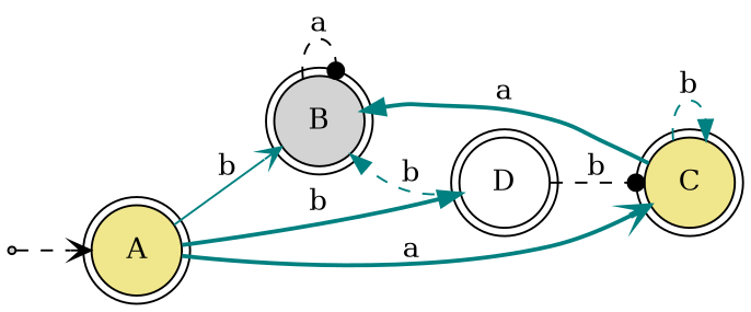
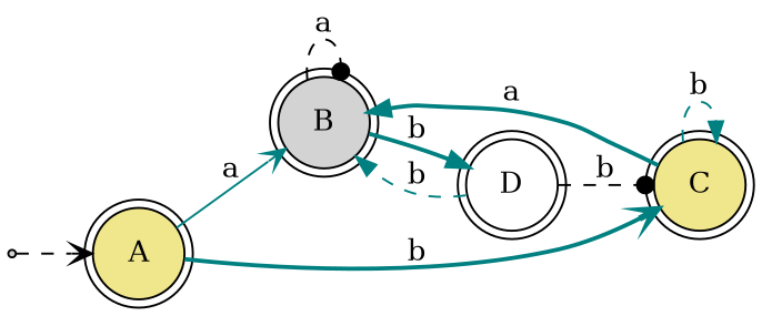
  digraph {
    rankdir=LR
    node [fillcolor=lightgrey shape=doublecircle style=filled]
    edge [arrowhead=normal color=teal style=dashed]
    qi [shape=point]
    A [fillcolor=khaki]
    B
    C [fillcolor=khaki]
    D [fillcolor=white]
    qi -> A [arrowhead=vee color=black]
-   A -> B [arrowhead=vee label=b style=solid]
-   A -> C [arrowhead=vee label=a style=bold]
+   A -> B [arrowhead=vee label=a style=solid]
+   A -> C [arrowhead=vee label=b style=bold]
    B -> B [arrowhead=dot color=black label=a]
-   A -> D [label=b style=bold]
+   B -> D [label=b style=bold]
    C -> B [label=a style=bold]
    C -> C [label=b]
    D -> B [label=b]
    D -> C [arrowhead=dot color=black label=b]
  }
